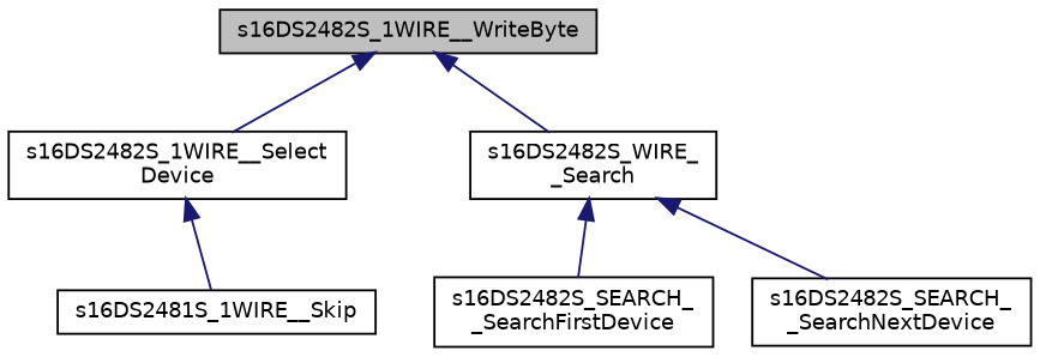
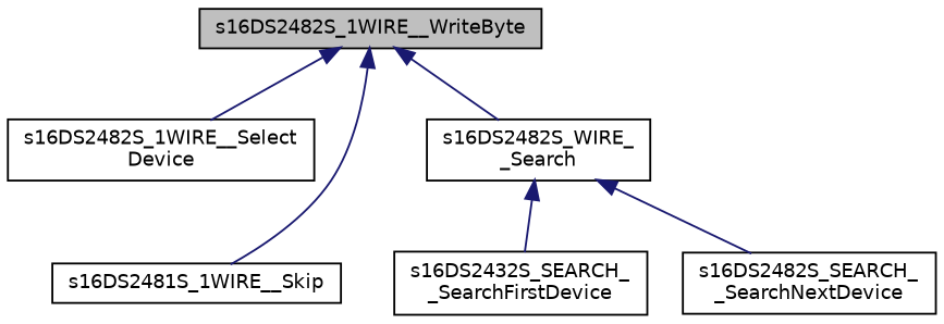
  digraph {
    rankdir=TB
    node [color=black fillcolor=white fontname=Helvetica fontsize=10 shape=record style=filled]
    edge [color=midnightblue dir=back fontname=Helvetica fontsize=10 labelfontname=Helvetica labelfontsize=10 style=solid]
    n1 [fillcolor=grey75 fontcolor=black height=0.2 label=s16DS2482S_1WIRE__WriteByte width=0.4]
    n2 [height=0.2 label="s16DS2482S_1WIRE__Select\lDevice" width=0.4]
    n3 [height=0.2 label=s16DS2481S_1WIRE__Skip width=0.4]
    n4 [height=0.2 label="s16DS2482S_WIRE_\l_Search" width=0.4]
-   n5 [height=0.2 label="s16DS2482S_SEARCH_\l_SearchFirstDevice" width=0.4]
+   n5 [height=0.2 label="s16DS2432S_SEARCH_\l_SearchFirstDevice" width=0.4]
    n6 [height=0.2 label="s16DS2482S_SEARCH_\l_SearchNextDevice" width=0.4]
    n1 -> n2
-   n2 -> n3
+   n1 -> n3
    n1 -> n4
    n4 -> n5
    n4 -> n6
  }
